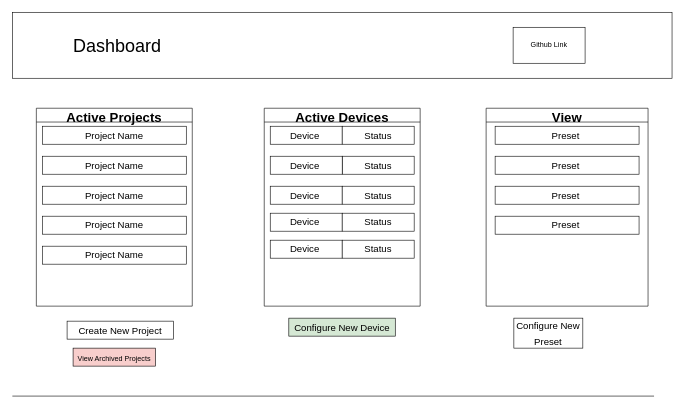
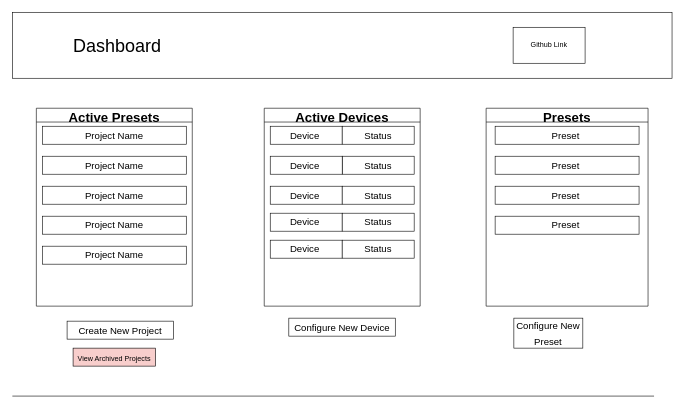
  <mxCell id="0" />
  <mxCell id="1" parent="0" />
  <mxCell id="2" value="" style="rounded=0;whiteSpace=wrap;html=1;" vertex="1" parent="1"><mxGeometry width="1100" height="110" as="geometry" x="20" y="20" /></mxCell>
  <mxCell id="3" value="&lt;font style=&quot;font-size: 30px;&quot;&gt;Dashboard&lt;/font&gt;" style="text;html=1;strokeColor=none;fillColor=none;align=center;verticalAlign=middle;whiteSpace=wrap;rounded=0;" vertex="1" parent="1"><mxGeometry x="45" y="35" width="300" height="80" as="geometry" /></mxCell>
- <mxCell id="4" value="&lt;font style=&quot;font-size: 22px;&quot;&gt;Active Projects&lt;/font&gt;" style="swimlane;whiteSpace=wrap;html=1;fontSize=30;" vertex="1" parent="1"><mxGeometry x="60" y="180" width="260" height="330" as="geometry" /></mxCell>
+ <mxCell id="4" value="&lt;font style=&quot;font-size: 22px;&quot;&gt;Active Presets&lt;/font&gt;" style="swimlane;whiteSpace=wrap;html=1;fontSize=30;" vertex="1" parent="1"><mxGeometry x="60" y="180" width="260" height="330" as="geometry" /></mxCell>
  <mxCell id="5" value="Project Name" style="rounded=0;whiteSpace=wrap;html=1;fontSize=16;" vertex="1" parent="4"><mxGeometry x="10" y="30" width="240" height="30" as="geometry" /></mxCell>
  <mxCell id="6" value="Project Name" style="rounded=0;whiteSpace=wrap;html=1;fontSize=16;" vertex="1" parent="4"><mxGeometry x="10" y="230" width="240" height="30" as="geometry" /></mxCell>
  <mxCell id="7" value="Project Name" style="rounded=0;whiteSpace=wrap;html=1;fontSize=16;" vertex="1" parent="4"><mxGeometry x="10" y="180" width="240" height="30" as="geometry" /></mxCell>
  <mxCell id="8" value="Project Name" style="rounded=0;whiteSpace=wrap;html=1;fontSize=16;" vertex="1" parent="4"><mxGeometry x="10" y="130" width="240" height="30" as="geometry" /></mxCell>
  <mxCell id="9" value="Project Name" style="rounded=0;whiteSpace=wrap;html=1;fontSize=16;" vertex="1" parent="4"><mxGeometry x="10" y="80" width="240" height="30" as="geometry" /></mxCell>
  <mxCell id="10" value="&lt;font style=&quot;font-size: 12px;&quot;&gt;View Archived Projects&lt;/font&gt;" style="rounded=0;whiteSpace=wrap;html=1;fontSize=22;fillColor=#f8cecc;" vertex="1" parent="1"><mxGeometry x="121.25" y="580" width="137.5" height="30" as="geometry" /></mxCell>
  <mxCell id="11" value="&lt;font style=&quot;font-size: 22px;&quot;&gt;Active Devices&lt;/font&gt;" style="swimlane;whiteSpace=wrap;html=1;fontSize=30;" vertex="1" parent="1"><mxGeometry x="440" y="180" width="260" height="330" as="geometry" /></mxCell>
  <mxCell id="12" value="Device&amp;nbsp;" style="rounded=0;whiteSpace=wrap;html=1;fontSize=16;" vertex="1" parent="11"><mxGeometry x="10" y="30" width="120" height="30" as="geometry" /></mxCell>
  <mxCell id="13" value="Status" style="rounded=0;whiteSpace=wrap;html=1;fontSize=16;" vertex="1" parent="11"><mxGeometry x="130" y="30" width="120" height="30" as="geometry" /></mxCell>
  <mxCell id="14" value="Device&amp;nbsp;" style="rounded=0;whiteSpace=wrap;html=1;fontSize=16;" vertex="1" parent="11"><mxGeometry x="10" y="220" width="120" height="30" as="geometry" /></mxCell>
  <mxCell id="15" value="Status" style="rounded=0;whiteSpace=wrap;html=1;fontSize=16;" vertex="1" parent="11"><mxGeometry x="130" y="220" width="120" height="30" as="geometry" /></mxCell>
  <mxCell id="16" value="Device&amp;nbsp;" style="rounded=0;whiteSpace=wrap;html=1;fontSize=16;" vertex="1" parent="11"><mxGeometry x="10" y="175" width="120" height="30" as="geometry" /></mxCell>
  <mxCell id="17" value="Status" style="rounded=0;whiteSpace=wrap;html=1;fontSize=16;" vertex="1" parent="11"><mxGeometry x="130" y="175" width="120" height="30" as="geometry" /></mxCell>
  <mxCell id="18" value="Device&amp;nbsp;" style="rounded=0;whiteSpace=wrap;html=1;fontSize=16;" vertex="1" parent="11"><mxGeometry x="10" y="130" width="120" height="30" as="geometry" /></mxCell>
  <mxCell id="19" value="Status" style="rounded=0;whiteSpace=wrap;html=1;fontSize=16;" vertex="1" parent="11"><mxGeometry x="130" y="130" width="120" height="30" as="geometry" /></mxCell>
  <mxCell id="20" value="Status" style="rounded=0;whiteSpace=wrap;html=1;fontSize=16;" vertex="1" parent="11"><mxGeometry x="130" y="80" width="120" height="30" as="geometry" /></mxCell>
  <mxCell id="21" value="Device&amp;nbsp;" style="rounded=0;whiteSpace=wrap;html=1;fontSize=16;" vertex="1" parent="11"><mxGeometry x="10" y="80" width="120" height="30" as="geometry" /></mxCell>
- <mxCell id="22" value="&lt;font style=&quot;font-size: 16px;&quot;&gt;Configure New Device&lt;/font&gt;" style="rounded=0;whiteSpace=wrap;html=1;fontSize=22;fillColor=#d5e8d4;" vertex="1" parent="1"><mxGeometry x="481" y="530" width="177.5" height="30" as="geometry" /></mxCell>
- <mxCell id="23" value="&lt;font style=&quot;font-size: 22px;&quot;&gt;View&lt;/font&gt;" style="swimlane;whiteSpace=wrap;html=1;fontSize=30;" vertex="1" parent="1"><mxGeometry x="810" y="180" width="270" height="330" as="geometry" /></mxCell>
+ <mxCell id="22" value="&lt;font style=&quot;font-size: 16px;&quot;&gt;Configure New Device&lt;/font&gt;" style="rounded=0;whiteSpace=wrap;html=1;fontSize=22;" vertex="1" parent="1"><mxGeometry x="481" y="530" width="177.5" height="30" as="geometry" /></mxCell>
+ <mxCell id="23" value="&lt;font style=&quot;font-size: 22px;&quot;&gt;Presets&lt;/font&gt;" style="swimlane;whiteSpace=wrap;html=1;fontSize=30;" vertex="1" parent="1"><mxGeometry x="810" y="180" width="270" height="330" as="geometry" /></mxCell>
  <mxCell id="24" value="Preset&amp;nbsp;" style="rounded=0;whiteSpace=wrap;html=1;fontSize=16;" vertex="1" parent="23"><mxGeometry x="15" y="30" width="240" height="30" as="geometry" /></mxCell>
  <mxCell id="25" value="Preset&amp;nbsp;" style="rounded=0;whiteSpace=wrap;html=1;fontSize=16;" vertex="1" parent="23"><mxGeometry x="15" y="180" width="240" height="30" as="geometry" /></mxCell>
  <mxCell id="26" value="Preset&amp;nbsp;" style="rounded=0;whiteSpace=wrap;html=1;fontSize=16;" vertex="1" parent="23"><mxGeometry x="15" y="130" width="240" height="30" as="geometry" /></mxCell>
  <mxCell id="27" value="Preset&amp;nbsp;" style="rounded=0;whiteSpace=wrap;html=1;fontSize=16;" vertex="1" parent="23"><mxGeometry x="15" y="80" width="240" height="30" as="geometry" /></mxCell>
  <mxCell id="28" value="&lt;font style=&quot;font-size: 16px;&quot;&gt;Configure New Preset&lt;/font&gt;" style="rounded=0;whiteSpace=wrap;html=1;fontSize=22;" vertex="1" parent="1"><mxGeometry x="856.25" y="530" width="115" height="50" as="geometry" /></mxCell>
  <mxCell id="29" value="&lt;font style=&quot;font-size: 16px;&quot;&gt;Create New Project&lt;/font&gt;" style="rounded=0;whiteSpace=wrap;html=1;fontSize=22;" vertex="1" parent="1"><mxGeometry x="111.25" y="535" width="177.5" height="30" as="geometry" /></mxCell>
  <mxCell id="30" value="" style="endArrow=none;html=1;fontSize=12;" edge="1" parent="1"><mxGeometry width="50" height="50" relative="1" as="geometry"><mxPoint y="660" as="sourcePoint" x="20" /><mxPoint x="1090" y="660" as="targetPoint" /></mxGeometry></mxCell>
  <mxCell id="31" value="Github Link&lt;br&gt;" style="rounded=0;whiteSpace=wrap;html=1;fontSize=12;" vertex="1" parent="1"><mxGeometry x="855" y="45" width="120" height="60" as="geometry" /></mxCell>
